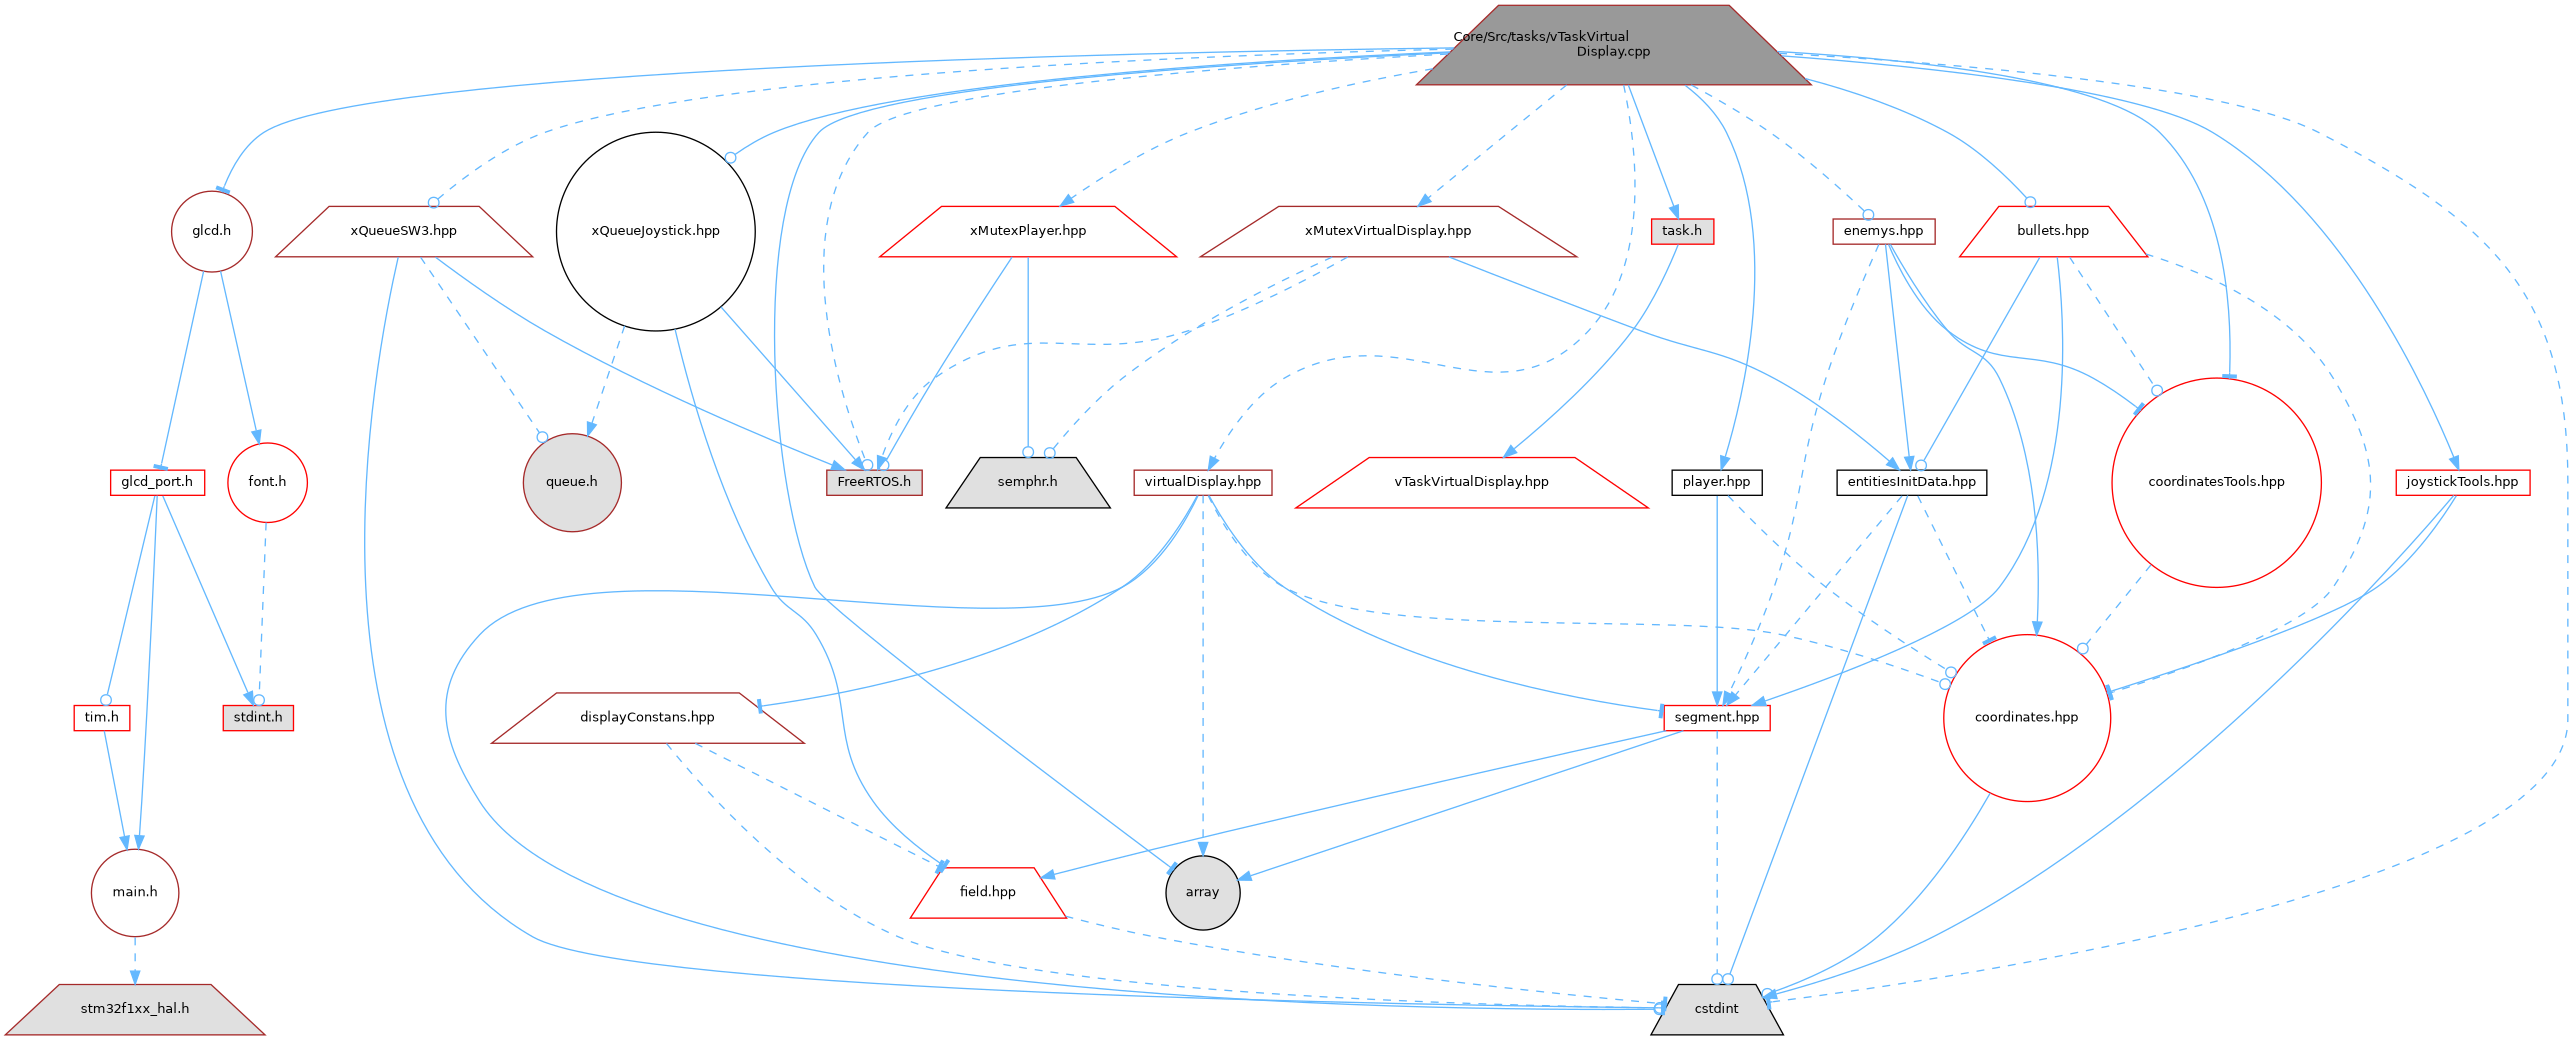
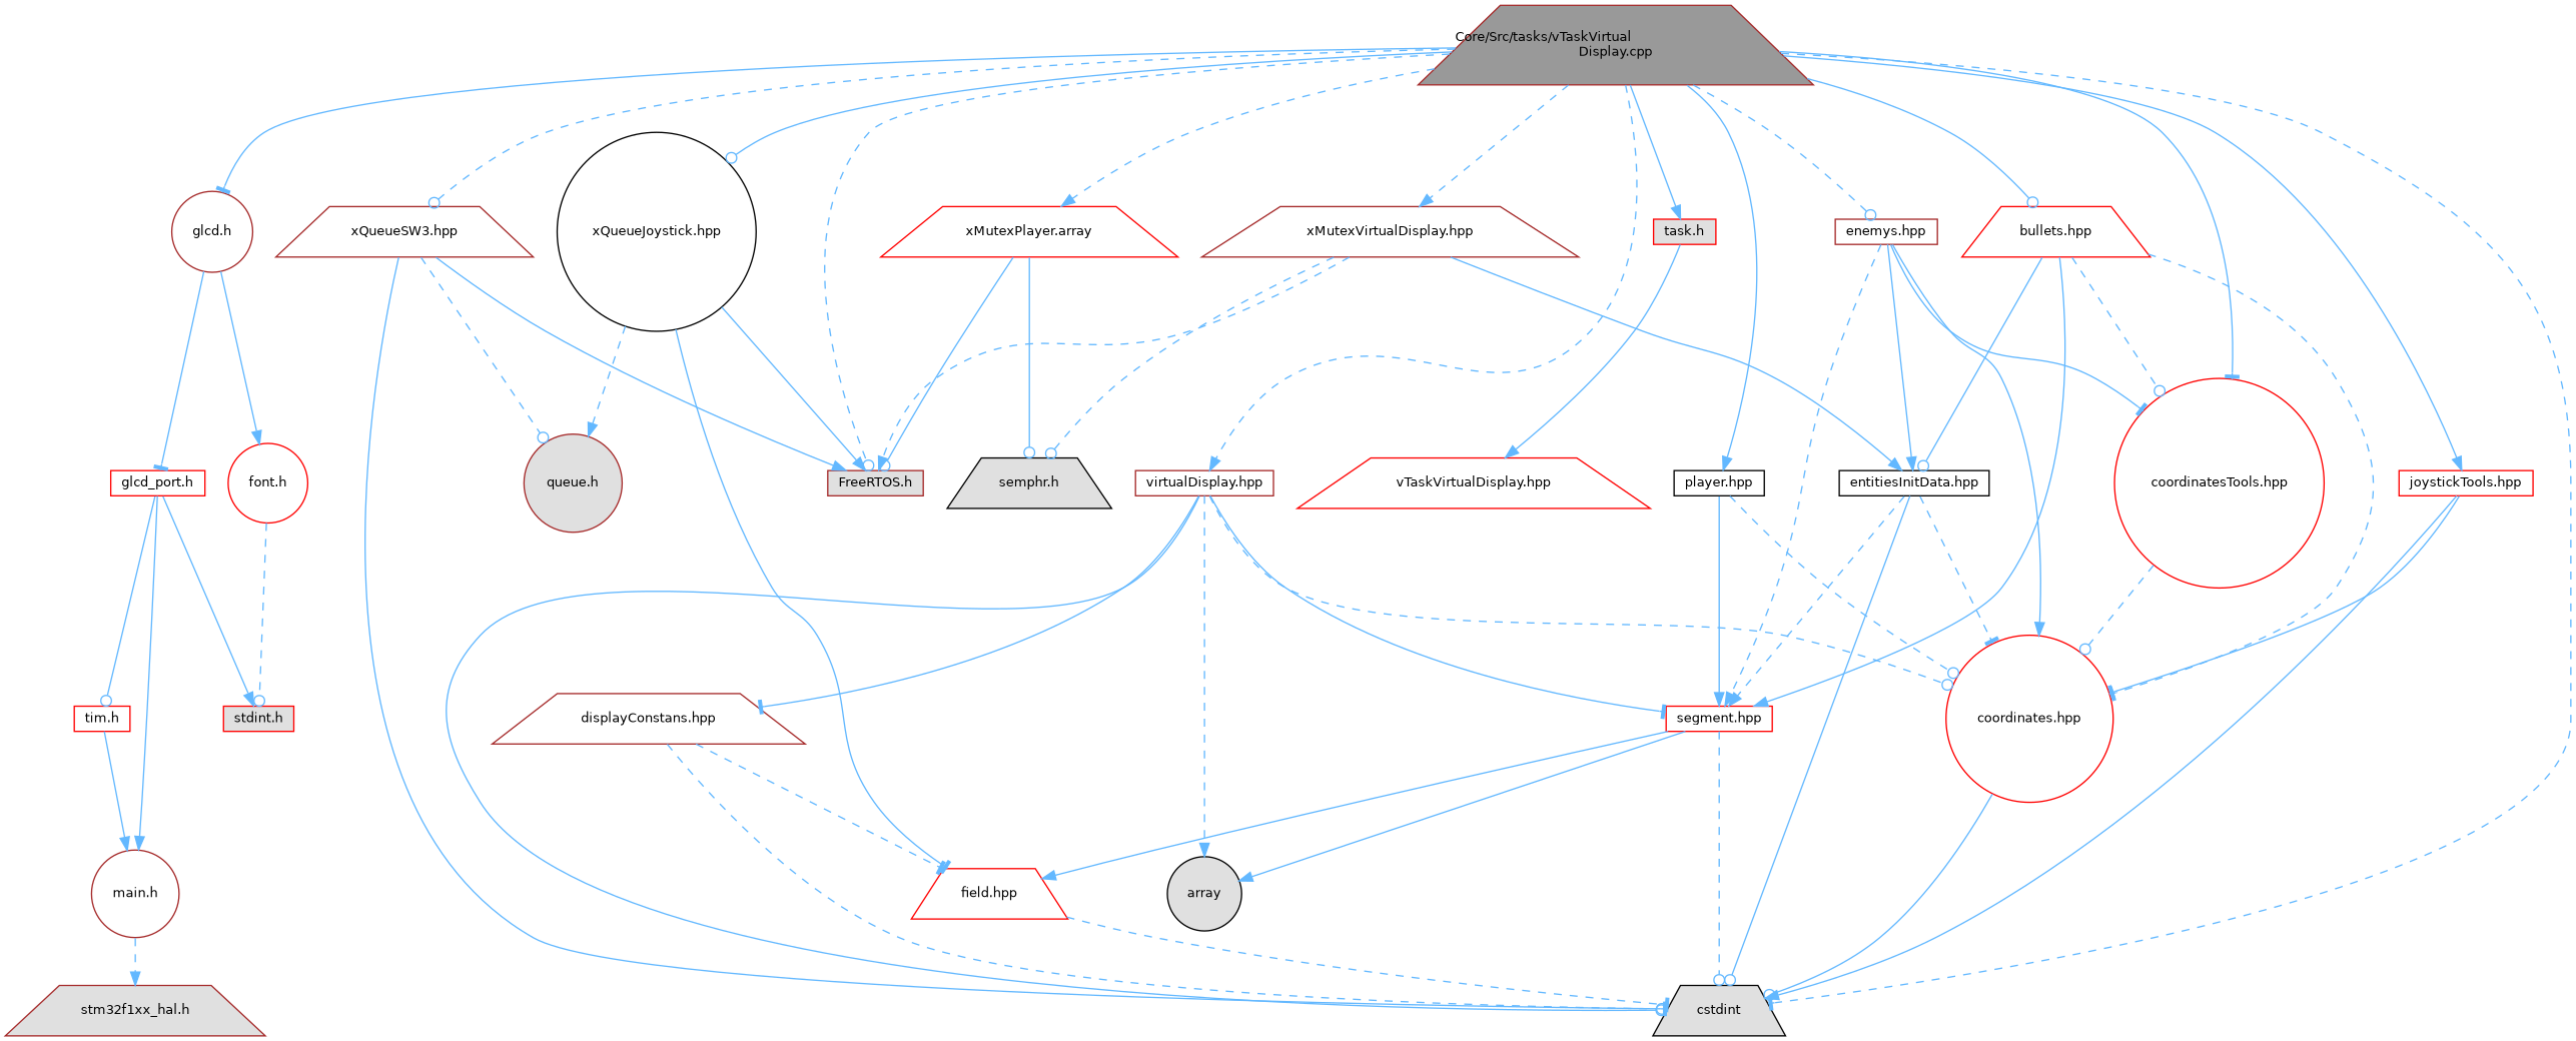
  digraph {
    node [color=red fillcolor=white fontname=Helvetica fontsize=10 shape=trapezium style=filled]
    edge [arrowhead=normal color=steelblue1 fontname=Helvetica fontsize=10 labelfontname=Helvetica labelfontsize=10 style=solid]
    n1 [color=brown fillcolor=grey60 fontcolor=black height=0.2 label="Core/Src/tasks/vTaskVirtual\lDisplay.cpp" width=0.4]
    n2 [color=brown height=0.2 label="glcd.h" shape=circle width=0.4]
    n3 [color=black height=0.2 label="xQueueJoystick.hpp" shape=circle width=0.4]
    n4 [color=black fillcolor="#E0E0E0" height=0.2 label=cstdint width=0.4]
    n5 [color=brown fillcolor="#E0E0E0" height=0.2 label="FreeRTOS.h" shape=box width=0.4]
    n6 [color=brown height=0.2 label="xQueueSW3.hpp" width=0.4]
    n7 [color=brown height=0.2 label="xMutexVirtualDisplay.hpp" width=0.4]
    n8 [fillcolor="#E0E0E0" height=0.2 label="task.h" shape=box width=0.4]
    n9 [color=black fillcolor="#E0E0E0" height=0.2 label=array shape=circle width=0.4]
    n10 [color=brown height=0.2 label="virtualDisplay.hpp" shape=box width=0.4]
    n11 [height=0.2 label="coordinatesTools.hpp" shape=circle width=0.4]
    n12 [height=0.2 label="joystickTools.hpp" shape=box width=0.4]
    n13 [color=black height=0.2 label="player.hpp" shape=box width=0.4]
-   n14 [height=0.2 label="xMutexPlayer.hpp" width=0.4]
+   n14 [height=0.2 label="xMutexPlayer.array" width=0.4]
    n15 [height=0.2 label="bullets.hpp" width=0.4]
    n16 [color=brown height=0.2 label="enemys.hpp" shape=box width=0.4]
    n17 [height=0.2 label="glcd_port.h" shape=box width=0.4]
    n18 [height=0.2 label="font.h" shape=circle width=0.4]
    n19 [height=0.2 label="vTaskVirtualDisplay.hpp" width=0.4]
    n20 [color=brown fillcolor="#E0E0E0" height=0.2 label="queue.h" shape=circle width=0.4]
    n21 [height=0.2 label="field.hpp" width=0.4]
    n22 [color=black height=0.2 label="entitiesInitData.hpp" shape=box width=0.4]
    n23 [color=black fillcolor="#E0E0E0" height=0.2 label="semphr.h" width=0.4]
    n24 [height=0.2 label="segment.hpp" shape=box width=0.4]
    n25 [height=0.2 label="coordinates.hpp" shape=circle width=0.4]
    n26 [color=brown height=0.2 label="displayConstans.hpp" width=0.4]
    n27 [fillcolor="#E0E0E0" height=0.2 label="stdint.h" shape=box width=0.4]
    n28 [color=brown height=0.2 label="main.h" shape=circle width=0.4]
    n29 [height=0.2 label="tim.h" shape=box width=0.4]
    n30 [color=brown fillcolor="#E0E0E0" height=0.2 label="stm32f1xx_hal.h" width=0.4]
    n1 -> n2 [arrowhead=tee]
    n1 -> n3 [arrowhead=odot]
    n1 -> n4 [arrowhead=tee style=dashed]
    n1 -> n5 [arrowhead=odot style=dashed]
    n1 -> n6 [arrowhead=odot style=dashed]
    n1 -> n7 [style=dashed]
    n1 -> n8
-   n1 -> n9 [arrowhead=tee]
    n1 -> n10 [style=dashed]
    n1 -> n11 [arrowhead=tee]
    n1 -> n12
    n1 -> n13
    n1 -> n14 [style=dashed]
    n1 -> n15 [arrowhead=odot]
    n1 -> n16 [arrowhead=odot style=dashed]
    n2 -> n17 [arrowhead=tee]
    n2 -> n18
    n3 -> n5
    n3 -> n20 [style=dashed]
    n3 -> n21 [arrowhead=tee]
    n6 -> n4 [arrowhead=tee]
    n6 -> n5
    n6 -> n20 [arrowhead=odot style=dashed]
    n7 -> n5 [style=dashed]
    n7 -> n22
    n7 -> n23 [arrowhead=odot style=dashed]
    n8 -> n19
    n10 -> n4 [arrowhead=odot]
    n10 -> n9 [style=dashed]
    n10 -> n24 [arrowhead=tee]
    n10 -> n25 [arrowhead=odot style=dashed]
    n10 -> n26 [arrowhead=tee]
    n11 -> n25 [arrowhead=odot style=dashed]
    n12 -> n4
    n12 -> n25 [arrowhead=tee]
    n13 -> n24
    n13 -> n25 [arrowhead=odot style=dashed]
    n14 -> n5 [arrowhead=odot]
    n14 -> n23 [arrowhead=odot]
    n15 -> n11 [arrowhead=odot style=dashed]
    n15 -> n22 [arrowhead=odot]
    n15 -> n24
    n15 -> n25 [arrowhead=tee style=dashed]
    n16 -> n11 [arrowhead=tee]
    n16 -> n22
    n16 -> n24 [style=dashed]
    n16 -> n25
    n17 -> n27
    n17 -> n28
    n17 -> n29 [arrowhead=odot]
    n18 -> n27 [arrowhead=odot style=dashed]
    n21 -> n4 [arrowhead=tee style=dashed]
    n22 -> n4 [arrowhead=odot]
    n22 -> n24 [style=dashed]
    n22 -> n25 [arrowhead=tee style=dashed]
    n24 -> n4 [arrowhead=odot style=dashed]
    n24 -> n9
    n24 -> n21
    n25 -> n4 [arrowhead=odot]
    n26 -> n4 [arrowhead=odot style=dashed]
    n26 -> n21 [arrowhead=tee style=dashed]
    n28 -> n30 [style=dashed]
    n29 -> n28
  }
